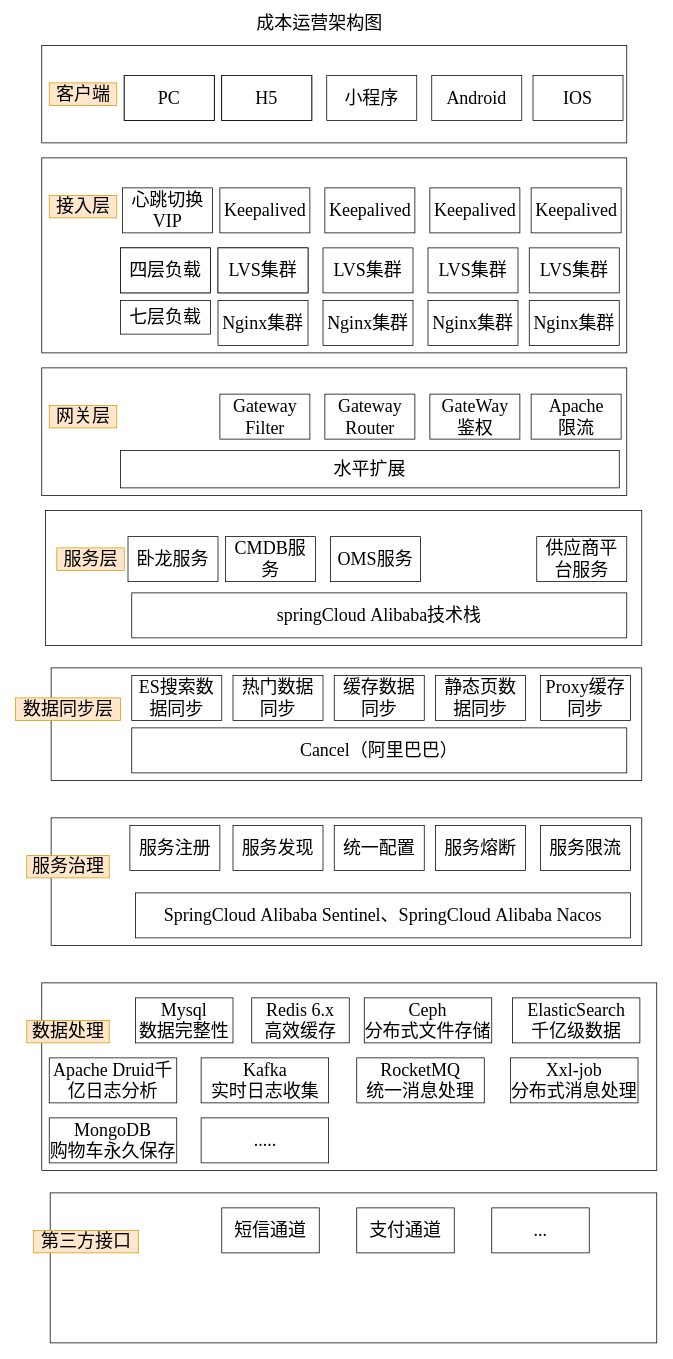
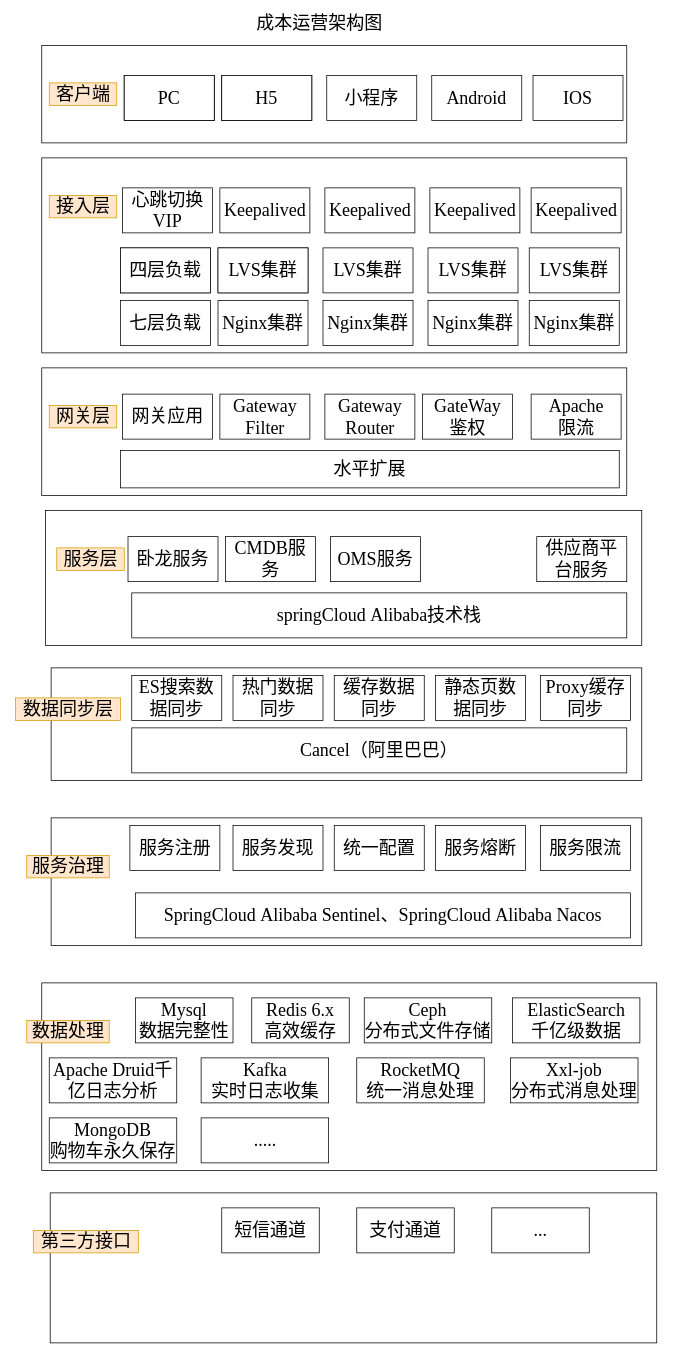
  <mxCell id="0" />
  <mxCell id="1" parent="0" />
  <mxCell id="2" value="" style="rounded=0;whiteSpace=wrap;html=1;" parent="1" vertex="1"><mxGeometry x="55" y="60" width="780" height="130" as="geometry" /></mxCell>
  <mxCell id="3" value="" style="rounded=0;whiteSpace=wrap;html=1;" parent="1" vertex="1"><mxGeometry x="55" y="210" width="780" height="260" as="geometry" /></mxCell>
  <mxCell id="4" value="" style="rounded=0;whiteSpace=wrap;html=1;" parent="1" vertex="1"><mxGeometry x="55" y="490" width="780" height="170" as="geometry" /></mxCell>
  <mxCell id="5" value="" style="rounded=0;whiteSpace=wrap;html=1;" parent="1" vertex="1"><mxGeometry x="60" y="680" width="795" height="180" as="geometry" /></mxCell>
  <mxCell id="6" value="" style="rounded=0;whiteSpace=wrap;html=1;" parent="1" vertex="1"><mxGeometry x="67.5" y="890" width="787.5" height="150" as="geometry" /></mxCell>
  <mxCell id="7" value="&lt;font style=&quot;font-size: 24px&quot; face=&quot;Georgia&quot;&gt;成本运营架构图&lt;/font&gt;" style="text;html=1;resizable=0;autosize=1;align=center;verticalAlign=middle;points=[];fillColor=none;strokeColor=none;rounded=0;" parent="1" vertex="1"><mxGeometry x="335" y="20" width="180" height="20" as="geometry" /></mxCell>
  <mxCell id="8" value="客户端" style="text;html=1;resizable=0;autosize=1;align=center;verticalAlign=middle;points=[];fillColor=#ffe6cc;strokeColor=#d79b00;rounded=0;fontFamily=Georgia;fontSize=24;" parent="1" vertex="1"><mxGeometry x="65" y="110" width="90" height="30" as="geometry" /></mxCell>
  <mxCell id="9" value="接入层" style="text;html=1;resizable=0;autosize=1;align=center;verticalAlign=middle;points=[];fillColor=#ffe6cc;strokeColor=#d79b00;rounded=0;fontFamily=Georgia;fontSize=24;" parent="1" vertex="1"><mxGeometry x="65" y="260" width="90" height="30" as="geometry" /></mxCell>
  <mxCell id="10" value="网关层" style="text;html=1;resizable=0;autosize=1;align=center;verticalAlign=middle;points=[];fillColor=#ffe6cc;strokeColor=#d79b00;rounded=0;fontFamily=Georgia;fontSize=24;" parent="1" vertex="1"><mxGeometry x="65" y="540" width="90" height="30" as="geometry" /></mxCell>
  <mxCell id="11" value="服务层" style="text;html=1;resizable=0;autosize=1;align=center;verticalAlign=middle;points=[];fillColor=#ffe6cc;strokeColor=#d79b00;rounded=0;fontFamily=Georgia;fontSize=24;" parent="1" vertex="1"><mxGeometry x="75" y="730" width="90" height="30" as="geometry" /></mxCell>
  <mxCell id="12" value="数据同步层" style="text;html=1;resizable=0;autosize=1;align=center;verticalAlign=middle;points=[];fillColor=#ffe6cc;strokeColor=#d79b00;rounded=0;fontFamily=Georgia;fontSize=24;" parent="1" vertex="1"><mxGeometry x="20" y="930" width="140" height="30" as="geometry" /></mxCell>
  <mxCell id="13" value="" style="rounded=0;whiteSpace=wrap;html=1;" parent="1" vertex="1"><mxGeometry x="67.5" y="1090" width="787.5" height="170" as="geometry" /></mxCell>
  <mxCell id="14" value="" style="rounded=0;whiteSpace=wrap;html=1;" parent="1" vertex="1"><mxGeometry x="55" y="1310" width="820" height="250" as="geometry" /></mxCell>
  <mxCell id="15" value="服务治理" style="text;html=1;resizable=0;autosize=1;align=center;verticalAlign=middle;points=[];fillColor=#ffe6cc;strokeColor=#d79b00;rounded=0;fontFamily=Georgia;fontSize=24;" parent="1" vertex="1"><mxGeometry x="35" y="1140" width="110" height="30" as="geometry" /></mxCell>
  <mxCell id="16" value="数据处理" style="text;html=1;resizable=0;autosize=1;align=center;verticalAlign=middle;points=[];fillColor=#ffe6cc;strokeColor=#d79b00;rounded=0;fontFamily=Georgia;fontSize=24;" parent="1" vertex="1"><mxGeometry x="35" y="1360" width="110" height="30" as="geometry" /></mxCell>
  <mxCell id="17" value="" style="rounded=0;whiteSpace=wrap;html=1;" parent="1" vertex="1"><mxGeometry x="66.25" y="1590" width="808.75" height="200" as="geometry" /></mxCell>
  <mxCell id="18" value="第三方接口" style="text;html=1;resizable=0;autosize=1;align=center;verticalAlign=middle;points=[];fillColor=#ffe6cc;strokeColor=#d79b00;rounded=0;fontFamily=Georgia;fontSize=24;" parent="1" vertex="1"><mxGeometry x="43.75" y="1640" width="140" height="30" as="geometry" /></mxCell>
  <mxCell id="19" value="" style="rounded=0;whiteSpace=wrap;html=1;fontFamily=Georgia;fontSize=24;" parent="1" vertex="1"><mxGeometry x="165" y="100" width="120" height="60" as="geometry" /></mxCell>
  <mxCell id="20" value="" style="rounded=0;whiteSpace=wrap;html=1;fontFamily=Georgia;fontSize=24;" parent="1" vertex="1"><mxGeometry x="295" y="100" width="120" height="60" as="geometry" /></mxCell>
  <mxCell id="21" value="小程序" style="rounded=0;whiteSpace=wrap;html=1;fontFamily=Georgia;fontSize=24;" parent="1" vertex="1"><mxGeometry x="435" y="100" width="120" height="60" as="geometry" /></mxCell>
  <mxCell id="22" value="Android" style="rounded=0;whiteSpace=wrap;html=1;fontFamily=Georgia;fontSize=24;" parent="1" vertex="1"><mxGeometry x="575" y="100" width="120" height="60" as="geometry" /></mxCell>
  <mxCell id="23" value="IOS" style="rounded=0;whiteSpace=wrap;html=1;fontFamily=Georgia;fontSize=24;" parent="1" vertex="1"><mxGeometry x="710" y="100" width="120" height="60" as="geometry" /></mxCell>
  <mxCell id="24" value="" style="rounded=0;whiteSpace=wrap;html=1;fontFamily=Georgia;fontSize=24;" parent="1" vertex="1"><mxGeometry x="165" y="100" width="120" height="60" as="geometry" /></mxCell>
  <mxCell id="25" value="" style="rounded=0;whiteSpace=wrap;html=1;fontFamily=Georgia;fontSize=24;" parent="1" vertex="1"><mxGeometry x="295" y="100" width="120" height="60" as="geometry" /></mxCell>
  <mxCell id="26" value="PC" style="rounded=0;whiteSpace=wrap;html=1;fontFamily=Georgia;fontSize=24;" parent="1" vertex="1"><mxGeometry x="165" y="100" width="120" height="60" as="geometry" /></mxCell>
  <mxCell id="27" value="H5" style="rounded=0;whiteSpace=wrap;html=1;fontFamily=Georgia;fontSize=24;" parent="1" vertex="1"><mxGeometry x="295" y="100" width="120" height="60" as="geometry" /></mxCell>
  <mxCell id="28" value="&lt;span&gt;Keepalived&lt;/span&gt;" style="rounded=0;whiteSpace=wrap;html=1;fontFamily=Georgia;fontSize=24;" parent="1" vertex="1"><mxGeometry x="432.5" y="250" width="120" height="60" as="geometry" /></mxCell>
  <mxCell id="29" value="&lt;span&gt;Keepalived&lt;/span&gt;" style="rounded=0;whiteSpace=wrap;html=1;fontFamily=Georgia;fontSize=24;" parent="1" vertex="1"><mxGeometry x="572.5" y="250" width="120" height="60" as="geometry" /></mxCell>
  <mxCell id="30" value="&lt;span&gt;Keepalived&lt;/span&gt;" style="rounded=0;whiteSpace=wrap;html=1;fontFamily=Georgia;fontSize=24;" parent="1" vertex="1"><mxGeometry x="707.5" y="250" width="120" height="60" as="geometry" /></mxCell>
  <mxCell id="31" value="心跳切换VIP" style="rounded=0;whiteSpace=wrap;html=1;fontFamily=Georgia;fontSize=24;" parent="1" vertex="1"><mxGeometry x="162.5" y="250" width="120" height="60" as="geometry" /></mxCell>
  <mxCell id="32" value="Keepalived" style="rounded=0;whiteSpace=wrap;html=1;fontFamily=Georgia;fontSize=24;" parent="1" vertex="1"><mxGeometry x="292.5" y="250" width="120" height="60" as="geometry" /></mxCell>
  <mxCell id="33" value="&lt;span&gt;Gateway&lt;/span&gt;&lt;br&gt;Router" style="rounded=0;whiteSpace=wrap;html=1;fontFamily=Georgia;fontSize=24;" parent="1" vertex="1"><mxGeometry x="432.5" y="525" width="120" height="60" as="geometry" /></mxCell>
- <mxCell id="34" value="GateWay&lt;br&gt;鉴权" style="rounded=0;whiteSpace=wrap;html=1;fontFamily=Georgia;fontSize=24;" parent="1" vertex="1"><mxGeometry x="572.5" y="525" width="120" height="60" as="geometry" /></mxCell>
+ <mxCell id="34" value="GateWay&lt;br&gt;鉴权" style="rounded=0;whiteSpace=wrap;html=1;fontFamily=Georgia;fontSize=24;" parent="1" vertex="1"><mxGeometry x="562.5" y="525" width="120" height="60" as="geometry" /></mxCell>
  <mxCell id="35" value="&lt;span&gt;Apache&lt;/span&gt;&lt;br&gt;限流" style="rounded=0;whiteSpace=wrap;html=1;fontFamily=Georgia;fontSize=24;" parent="1" vertex="1"><mxGeometry x="707.5" y="525" width="120" height="60" as="geometry" /></mxCell>
+ <mxCell id="36" value="网关应用" style="rounded=0;whiteSpace=wrap;html=1;fontFamily=Georgia;fontSize=24;" parent="1" vertex="1"><mxGeometry x="162.5" y="525" width="120" height="60" as="geometry" /></mxCell>
  <mxCell id="37" value="Gateway&lt;br&gt;Filter" style="rounded=0;whiteSpace=wrap;html=1;fontFamily=Georgia;fontSize=24;" parent="1" vertex="1"><mxGeometry x="292.5" y="525" width="120" height="60" as="geometry" /></mxCell>
  <mxCell id="38" value="OMS服务" style="rounded=0;whiteSpace=wrap;html=1;fontFamily=Georgia;fontSize=24;" parent="1" vertex="1"><mxGeometry x="440" y="715" width="120" height="60" as="geometry" /></mxCell>
  <mxCell id="39" value="供应商平台服务" style="rounded=0;whiteSpace=wrap;html=1;fontFamily=Georgia;fontSize=24;" parent="1" vertex="1"><mxGeometry x="715" y="715" width="120" height="60" as="geometry" /></mxCell>
  <mxCell id="40" value="springCloud&amp;nbsp;Alibaba技术栈" style="rounded=0;whiteSpace=wrap;html=1;fontFamily=Georgia;fontSize=24;" parent="1" vertex="1"><mxGeometry x="175" y="790" width="660" height="60" as="geometry" /></mxCell>
  <mxCell id="41" value="CMDB服务" style="rounded=0;whiteSpace=wrap;html=1;fontFamily=Georgia;fontSize=24;" parent="1" vertex="1"><mxGeometry x="300" y="715" width="120" height="60" as="geometry" /></mxCell>
  <mxCell id="42" value="&lt;span&gt;LVS集群&lt;/span&gt;" style="rounded=0;whiteSpace=wrap;html=1;fontFamily=Georgia;fontSize=24;" parent="1" vertex="1"><mxGeometry x="430" y="330" width="120" height="60" as="geometry" /></mxCell>
  <mxCell id="43" value="&lt;span&gt;LVS集群&lt;/span&gt;" style="rounded=0;whiteSpace=wrap;html=1;fontFamily=Georgia;fontSize=24;" parent="1" vertex="1"><mxGeometry x="570" y="330" width="120" height="60" as="geometry" /></mxCell>
  <mxCell id="44" value="&lt;span&gt;LVS集群&lt;/span&gt;" style="rounded=0;whiteSpace=wrap;html=1;fontFamily=Georgia;fontSize=24;" parent="1" vertex="1"><mxGeometry x="705" y="330" width="120" height="60" as="geometry" /></mxCell>
  <mxCell id="45" value="四层负载" style="rounded=0;whiteSpace=wrap;html=1;fontFamily=Georgia;fontSize=24;" parent="1" vertex="1"><mxGeometry x="160" y="330" width="120" height="60" as="geometry" /></mxCell>
  <mxCell id="46" value="" style="rounded=0;whiteSpace=wrap;html=1;fontFamily=Georgia;fontSize=24;" parent="1" vertex="1"><mxGeometry x="290" y="330" width="120" height="60" as="geometry" /></mxCell>
  <mxCell id="47" value="四层负载" style="rounded=0;whiteSpace=wrap;html=1;fontFamily=Georgia;fontSize=24;" parent="1" vertex="1"><mxGeometry x="160" y="330" width="120" height="60" as="geometry" /></mxCell>
  <mxCell id="48" value="LVS集群" style="rounded=0;whiteSpace=wrap;html=1;fontFamily=Georgia;fontSize=24;" parent="1" vertex="1"><mxGeometry x="290" y="330" width="120" height="60" as="geometry" /></mxCell>
  <mxCell id="49" value="&lt;span&gt;Nginx集群&lt;/span&gt;" style="rounded=0;whiteSpace=wrap;html=1;fontFamily=Georgia;fontSize=24;" parent="1" vertex="1"><mxGeometry x="430" y="400" width="120" height="60" as="geometry" /></mxCell>
  <mxCell id="50" value="&lt;span&gt;Nginx集群&lt;/span&gt;" style="rounded=0;whiteSpace=wrap;html=1;fontFamily=Georgia;fontSize=24;" parent="1" vertex="1"><mxGeometry x="570" y="400" width="120" height="60" as="geometry" /></mxCell>
  <mxCell id="51" value="&lt;span&gt;Nginx集群&lt;/span&gt;" style="rounded=0;whiteSpace=wrap;html=1;fontFamily=Georgia;fontSize=24;" parent="1" vertex="1"><mxGeometry x="705" y="400" width="120" height="60" as="geometry" /></mxCell>
- <mxCell id="52" value="七层负载" style="rounded=0;whiteSpace=wrap;html=1;fontFamily=Georgia;fontSize=24;" parent="1" vertex="1"><mxGeometry x="160" y="400" width="120" height="45" as="geometry" /></mxCell>
+ <mxCell id="52" value="七层负载" style="rounded=0;whiteSpace=wrap;html=1;fontFamily=Georgia;fontSize=24;" parent="1" vertex="1"><mxGeometry x="160" y="400" width="120" height="60" as="geometry" /></mxCell>
  <mxCell id="53" value="Nginx集群" style="rounded=0;whiteSpace=wrap;html=1;fontFamily=Georgia;fontSize=24;" parent="1" vertex="1"><mxGeometry x="290" y="400" width="120" height="60" as="geometry" /></mxCell>
  <mxCell id="54" value="水平扩展" style="rounded=0;whiteSpace=wrap;html=1;fontFamily=Georgia;fontSize=24;" parent="1" vertex="1"><mxGeometry x="160" y="600" width="665" height="50" as="geometry" /></mxCell>
  <mxCell id="55" value="卧龙服务" style="rounded=0;whiteSpace=wrap;html=1;fontFamily=Georgia;fontSize=24;" parent="1" vertex="1"><mxGeometry x="170" y="715" width="120" height="60" as="geometry" /></mxCell>
  <mxCell id="56" value="ES搜索数据同步" style="rounded=0;whiteSpace=wrap;html=1;fontFamily=Georgia;fontSize=24;" parent="1" vertex="1"><mxGeometry x="175" y="900" width="120" height="60" as="geometry" /></mxCell>
  <mxCell id="57" value="热门数据同步" style="rounded=0;whiteSpace=wrap;html=1;fontFamily=Georgia;fontSize=24;" parent="1" vertex="1"><mxGeometry x="310" y="900" width="120" height="60" as="geometry" /></mxCell>
  <mxCell id="58" value="缓存数据同步" style="rounded=0;whiteSpace=wrap;html=1;fontFamily=Georgia;fontSize=24;" parent="1" vertex="1"><mxGeometry x="445" y="900" width="120" height="60" as="geometry" /></mxCell>
  <mxCell id="59" value="静态页数据同步" style="rounded=0;whiteSpace=wrap;html=1;fontFamily=Georgia;fontSize=24;" parent="1" vertex="1"><mxGeometry x="580" y="900" width="120" height="60" as="geometry" /></mxCell>
  <mxCell id="60" value="Proxy缓存同步" style="rounded=0;whiteSpace=wrap;html=1;fontFamily=Georgia;fontSize=24;" parent="1" vertex="1"><mxGeometry x="720" y="900" width="120" height="60" as="geometry" /></mxCell>
  <mxCell id="61" value="Cancel（阿里巴巴）" style="rounded=0;whiteSpace=wrap;html=1;fontFamily=Georgia;fontSize=24;" parent="1" vertex="1"><mxGeometry x="175" y="970" width="660" height="60" as="geometry" /></mxCell>
  <mxCell id="62" value="服务注册" style="rounded=0;whiteSpace=wrap;html=1;fontFamily=Georgia;fontSize=24;" parent="1" vertex="1"><mxGeometry x="172.5" y="1100" width="120" height="60" as="geometry" /></mxCell>
  <mxCell id="63" value="服务发现" style="rounded=0;whiteSpace=wrap;html=1;fontFamily=Georgia;fontSize=24;" parent="1" vertex="1"><mxGeometry x="310" y="1100" width="120" height="60" as="geometry" /></mxCell>
  <mxCell id="64" value="统一配置" style="rounded=0;whiteSpace=wrap;html=1;fontFamily=Georgia;fontSize=24;" parent="1" vertex="1"><mxGeometry x="445" y="1100" width="120" height="60" as="geometry" /></mxCell>
  <mxCell id="65" value="服务熔断" style="rounded=0;whiteSpace=wrap;html=1;fontFamily=Georgia;fontSize=24;" parent="1" vertex="1"><mxGeometry x="580" y="1100" width="120" height="60" as="geometry" /></mxCell>
  <mxCell id="66" value="服务限流" style="rounded=0;whiteSpace=wrap;html=1;fontFamily=Georgia;fontSize=24;" parent="1" vertex="1"><mxGeometry x="720" y="1100" width="120" height="60" as="geometry" /></mxCell>
  <mxCell id="67" value="SpringCloud&amp;nbsp;Alibaba&amp;nbsp;Sentinel、SpringCloud&amp;nbsp;Alibaba&amp;nbsp;Nacos" style="rounded=0;whiteSpace=wrap;html=1;fontFamily=Georgia;fontSize=24;" parent="1" vertex="1"><mxGeometry x="180" y="1190" width="660" height="60" as="geometry" /></mxCell>
  <mxCell id="68" value="Mysql&lt;br&gt;数据完整性" style="rounded=0;whiteSpace=wrap;html=1;fontFamily=Georgia;fontSize=24;" parent="1" vertex="1"><mxGeometry x="180" y="1330" width="130" height="60" as="geometry" /></mxCell>
  <mxCell id="69" value="Redis 6.x&lt;br&gt;高效缓存" style="rounded=0;whiteSpace=wrap;html=1;fontFamily=Georgia;fontSize=24;" parent="1" vertex="1"><mxGeometry x="335" y="1330" width="130" height="60" as="geometry" /></mxCell>
  <mxCell id="70" value="ElasticSearch&lt;br&gt;千亿级数据" style="rounded=0;whiteSpace=wrap;html=1;fontFamily=Georgia;fontSize=24;" parent="1" vertex="1"><mxGeometry x="682.5" y="1330" width="170" height="60" as="geometry" /></mxCell>
  <mxCell id="71" value="Ceph&lt;br&gt;分布式文件存储" style="rounded=0;whiteSpace=wrap;html=1;fontFamily=Georgia;fontSize=24;" parent="1" vertex="1"><mxGeometry x="485" y="1330" width="170" height="60" as="geometry" /></mxCell>
  <mxCell id="72" value="Apache&amp;nbsp;Druid千亿日志分析" style="rounded=0;whiteSpace=wrap;html=1;fontFamily=Georgia;fontSize=24;" parent="1" vertex="1"><mxGeometry x="65" y="1410" width="170" height="60" as="geometry" /></mxCell>
  <mxCell id="73" value="Kafka&lt;br&gt;实时日志收集" style="rounded=0;whiteSpace=wrap;html=1;fontFamily=Georgia;fontSize=24;" parent="1" vertex="1"><mxGeometry x="267.5" y="1410" width="170" height="60" as="geometry" /></mxCell>
  <mxCell id="74" value="RocketMQ&lt;br&gt;统一消息处理" style="rounded=0;whiteSpace=wrap;html=1;fontFamily=Georgia;fontSize=24;" parent="1" vertex="1"><mxGeometry x="475" y="1410" width="170" height="60" as="geometry" /></mxCell>
  <mxCell id="75" value="Xxl-job&lt;br&gt;分布式消息处理" style="rounded=0;whiteSpace=wrap;html=1;fontFamily=Georgia;fontSize=24;" parent="1" vertex="1"><mxGeometry x="680" y="1410" width="170" height="60" as="geometry" /></mxCell>
  <mxCell id="76" value="MongoDB&lt;br&gt;购物车永久保存" style="rounded=0;whiteSpace=wrap;html=1;fontFamily=Georgia;fontSize=24;" parent="1" vertex="1"><mxGeometry x="65" y="1490" width="170" height="60" as="geometry" /></mxCell>
  <mxCell id="77" value="....." style="rounded=0;whiteSpace=wrap;html=1;fontFamily=Georgia;fontSize=24;" parent="1" vertex="1"><mxGeometry x="267.5" y="1490" width="170" height="60" as="geometry" /></mxCell>
  <mxCell id="78" value="短信通道" style="rounded=0;whiteSpace=wrap;html=1;fontFamily=Georgia;fontSize=24;" parent="1" vertex="1"><mxGeometry x="295" y="1610" width="130" height="60" as="geometry" /></mxCell>
  <mxCell id="79" value="支付通道" style="rounded=0;whiteSpace=wrap;html=1;fontFamily=Georgia;fontSize=24;" parent="1" vertex="1"><mxGeometry x="475" y="1610" width="130" height="60" as="geometry" /></mxCell>
  <mxCell id="80" value="..." style="rounded=0;whiteSpace=wrap;html=1;fontFamily=Georgia;fontSize=24;" parent="1" vertex="1"><mxGeometry x="655" y="1610" width="130" height="60" as="geometry" /></mxCell>
